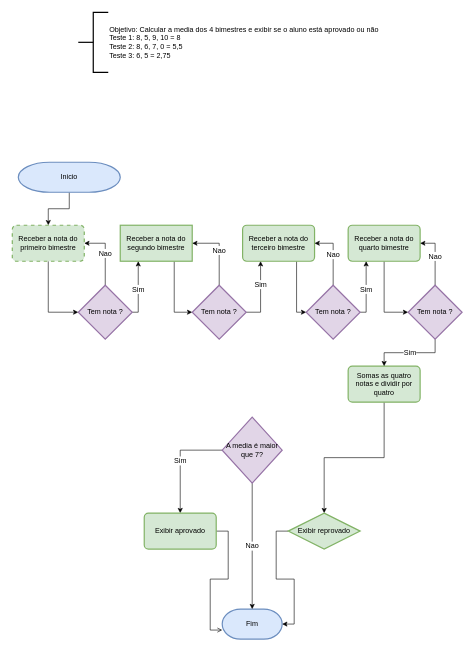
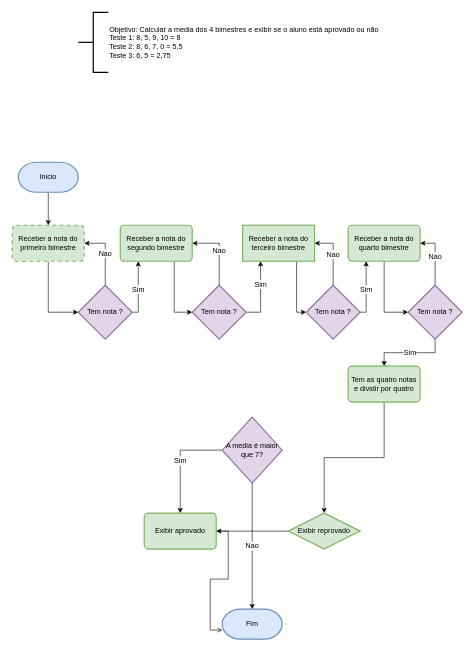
  <mxCell id="0" />
  <mxCell id="1" parent="0" />
  <mxCell id="2" value="" style="edgeStyle=orthogonalEdgeStyle;rounded=0;orthogonalLoop=1;jettySize=auto;html=1;" parent="1" source="3" target="7" edge="1"><mxGeometry relative="1" as="geometry" /></mxCell>
- <mxCell id="3" value="Inicio" style="strokeWidth=2;html=1;shape=mxgraph.flowchart.terminator;whiteSpace=wrap;fillColor=#dae8fc;strokeColor=#6c8ebf;" parent="1" vertex="1"><mxGeometry x="30" y="270" width="170" height="50" as="geometry" /></mxCell>
+ <mxCell id="3" value="Inicio" style="strokeWidth=2;html=1;shape=mxgraph.flowchart.terminator;whiteSpace=wrap;fillColor=#dae8fc;strokeColor=#6c8ebf;" parent="1" vertex="1"><mxGeometry x="30" y="270" width="100" height="50" as="geometry" /></mxCell>
  <mxCell id="4" value="Objetivo: Calcular a media dos 4 bimestres e exibir se o aluno está aprovado ou não&lt;br&gt;Teste 1: 8, 5, 9, 10 = 8&lt;br&gt;Teste 2: 8, 6, 7, 0 = 5,5&lt;br&gt;Teste 3: 6, 5 = 2,75&lt;br&gt;" style="strokeWidth=2;html=1;shape=mxgraph.flowchart.annotation_2;align=left;labelPosition=right;pointerEvents=1;" parent="1" vertex="1"><mxGeometry x="130" width="50" height="100" as="geometry" y="20" /></mxCell>
  <mxCell id="5" value="Fim" style="strokeWidth=2;html=1;shape=mxgraph.flowchart.terminator;whiteSpace=wrap;fillColor=#dae8fc;strokeColor=#6c8ebf;" parent="1" vertex="1"><mxGeometry x="370" y="1015" width="100" height="50" as="geometry" /></mxCell>
  <mxCell id="6" style="edgeStyle=orthogonalEdgeStyle;rounded=0;orthogonalLoop=1;jettySize=auto;html=1;entryX=0;entryY=0.5;entryDx=0;entryDy=0;entryPerimeter=0;fontSize=12;" edge="1" parent="1" source="7" target="27"><mxGeometry relative="1" as="geometry" /></mxCell>
  <mxCell id="7" value="Receber a nota do primeiro bimestre" style="rounded=1;whiteSpace=wrap;html=1;absoluteArcSize=1;arcSize=14;strokeWidth=2;fillColor=#d5e8d4;strokeColor=#82b366;dashed=1;" parent="1" vertex="1"><mxGeometry x="20" y="375" width="120" height="60" as="geometry" /></mxCell>
  <mxCell id="8" style="edgeStyle=orthogonalEdgeStyle;rounded=0;orthogonalLoop=1;jettySize=auto;html=1;entryX=0;entryY=0.5;entryDx=0;entryDy=0;entryPerimeter=0;fontSize=12;exitX=0.75;exitY=1;exitDx=0;exitDy=0;" edge="1" parent="1" source="9" target="30"><mxGeometry relative="1" as="geometry" /></mxCell>
- <mxCell id="9" value="Receber a nota do segundo bimestre" style="whiteSpace=wrap;html=1;absoluteArcSize=1;arcSize=14;strokeWidth=2;fillColor=#d5e8d4;strokeColor=#82b366;rounded=0;" parent="1" vertex="1"><mxGeometry x="200" y="375" width="120" height="60" as="geometry" /></mxCell>
+ <mxCell id="9" value="Receber a nota do segundo bimestre" style="rounded=1;whiteSpace=wrap;html=1;absoluteArcSize=1;arcSize=14;strokeWidth=2;fillColor=#d5e8d4;strokeColor=#82b366;" parent="1" vertex="1"><mxGeometry x="200" y="375" width="120" height="60" as="geometry" /></mxCell>
  <mxCell id="10" style="edgeStyle=orthogonalEdgeStyle;rounded=0;orthogonalLoop=1;jettySize=auto;html=1;entryX=0;entryY=0.5;entryDx=0;entryDy=0;entryPerimeter=0;fontSize=12;exitX=0.75;exitY=1;exitDx=0;exitDy=0;" edge="1" parent="1" source="11" target="33"><mxGeometry relative="1" as="geometry"><Array as="points"><mxPoint x="494" y="520" /></Array></mxGeometry></mxCell>
- <mxCell id="11" value="Receber a nota do terceiro bimestre" style="rounded=1;whiteSpace=wrap;html=1;absoluteArcSize=1;arcSize=14;strokeWidth=2;fillColor=#d5e8d4;strokeColor=#82b366;" parent="1" vertex="1"><mxGeometry x="404" y="375" width="120" height="60" as="geometry" /></mxCell>
+ <mxCell id="11" value="Receber a nota do terceiro bimestre" style="whiteSpace=wrap;html=1;absoluteArcSize=1;arcSize=14;strokeWidth=2;fillColor=#d5e8d4;strokeColor=#82b366;rounded=0;" parent="1" vertex="1"><mxGeometry x="404" y="375" width="120" height="60" as="geometry" /></mxCell>
  <mxCell id="12" style="edgeStyle=orthogonalEdgeStyle;rounded=0;orthogonalLoop=1;jettySize=auto;html=1;entryX=0;entryY=0.5;entryDx=0;entryDy=0;entryPerimeter=0;fontSize=12;" edge="1" parent="1" source="13" target="36"><mxGeometry relative="1" as="geometry" /></mxCell>
  <mxCell id="13" value="Receber a nota do quarto bimestre" style="rounded=1;whiteSpace=wrap;html=1;absoluteArcSize=1;arcSize=14;strokeWidth=2;fillColor=#d5e8d4;strokeColor=#82b366;" parent="1" vertex="1"><mxGeometry x="580" y="375" width="120" height="60" as="geometry" /></mxCell>
  <mxCell id="14" value="" style="edgeStyle=orthogonalEdgeStyle;rounded=0;orthogonalLoop=1;jettySize=auto;html=1;fontSize=12;" edge="1" parent="1" source="15" target="22"><mxGeometry relative="1" as="geometry" /></mxCell>
- <mxCell id="15" value="Somas as quatro notas e dividir por quatro" style="rounded=1;whiteSpace=wrap;html=1;absoluteArcSize=1;arcSize=14;strokeWidth=2;fillColor=#d5e8d4;strokeColor=#82b366;" parent="1" vertex="1"><mxGeometry x="580" y="610" width="120" height="60" as="geometry" /></mxCell>
+ <mxCell id="15" value="Tem as quatro notas e dividir por quatro" style="rounded=1;whiteSpace=wrap;html=1;absoluteArcSize=1;arcSize=14;strokeWidth=2;fillColor=#d5e8d4;strokeColor=#82b366;" parent="1" vertex="1"><mxGeometry x="580" y="610" width="120" height="60" as="geometry" /></mxCell>
  <mxCell id="16" value="" style="edgeStyle=orthogonalEdgeStyle;rounded=0;orthogonalLoop=1;jettySize=auto;html=1;" parent="1" edge="1"><mxGeometry relative="1" as="geometry"><mxPoint x="590" y="310" as="sourcePoint" /></mxGeometry></mxCell>
  <mxCell id="17" style="edgeStyle=orthogonalEdgeStyle;rounded=0;orthogonalLoop=1;jettySize=auto;html=1;entryX=0;entryY=0.5;entryDx=0;entryDy=0;" parent="1" edge="1"><mxGeometry relative="1" as="geometry"><mxPoint x="650" y="390" as="sourcePoint" /></mxGeometry></mxCell>
  <mxCell id="18" value="Sim" style="edgeStyle=orthogonalEdgeStyle;rounded=0;orthogonalLoop=1;jettySize=auto;html=1;entryX=0.5;entryY=0;entryDx=0;entryDy=0;fontSize=12;" edge="1" parent="1" source="20" target="24"><mxGeometry relative="1" as="geometry" /></mxCell>
  <mxCell id="19" value="Nao" style="edgeStyle=orthogonalEdgeStyle;rounded=0;orthogonalLoop=1;jettySize=auto;html=1;fontSize=12;" edge="1" parent="1" source="20" target="5"><mxGeometry relative="1" as="geometry" /></mxCell>
  <mxCell id="20" value="&lt;font style=&quot;font-size: 12px&quot;&gt;A media é maior que 7?&lt;/font&gt;" style="strokeWidth=2;html=1;shape=mxgraph.flowchart.decision;whiteSpace=wrap;fillColor=#e1d5e7;strokeColor=#9673a6;" vertex="1" parent="1"><mxGeometry x="370" y="695" width="100" height="110" as="geometry" /></mxCell>
- <mxCell id="21" style="edgeStyle=orthogonalEdgeStyle;rounded=0;orthogonalLoop=1;jettySize=auto;html=1;entryX=1;entryY=0.5;entryDx=0;entryDy=0;entryPerimeter=0;fontSize=12;" edge="1" parent="1" source="22" target="5"><mxGeometry relative="1" as="geometry" /></mxCell>
+ <mxCell id="21" style="edgeStyle=orthogonalEdgeStyle;rounded=0;orthogonalLoop=1;jettySize=auto;html=1;fontSize=12;" edge="1" parent="1" source="22" target="24"><mxGeometry relative="1" as="geometry" /></mxCell>
  <mxCell id="22" value="Exibir reprovado" style="rhombus;whiteSpace=wrap;html=1;absoluteArcSize=1;arcSize=14;strokeWidth=2;fillColor=#d5e8d4;strokeColor=#82b366;" vertex="1" parent="1"><mxGeometry x="480" y="855" width="120" height="60" as="geometry" /></mxCell>
  <mxCell id="23" style="edgeStyle=orthogonalEdgeStyle;rounded=0;orthogonalLoop=1;jettySize=auto;html=1;entryX=0;entryY=0.7;entryDx=0;entryDy=0;entryPerimeter=0;fontSize=12;endArrow=open;" edge="1" parent="1" source="24" target="5"><mxGeometry relative="1" as="geometry" /></mxCell>
  <mxCell id="24" value="Exibir aprovado" style="rounded=1;whiteSpace=wrap;html=1;absoluteArcSize=1;arcSize=14;strokeWidth=2;fillColor=#d5e8d4;strokeColor=#82b366;" vertex="1" parent="1"><mxGeometry x="240" y="855" width="120" height="60" as="geometry" /></mxCell>
  <mxCell id="25" value="Sim" style="edgeStyle=orthogonalEdgeStyle;rounded=0;orthogonalLoop=1;jettySize=auto;html=1;fontSize=12;entryX=0.25;entryY=1;entryDx=0;entryDy=0;" edge="1" parent="1" source="27" target="9"><mxGeometry relative="1" as="geometry"><mxPoint x="260" y="445" as="targetPoint" /><Array as="points"><mxPoint x="230" y="520" /></Array></mxGeometry></mxCell>
  <mxCell id="26" value="Nao" style="edgeStyle=orthogonalEdgeStyle;rounded=0;orthogonalLoop=1;jettySize=auto;html=1;entryX=1;entryY=0.5;entryDx=0;entryDy=0;fontSize=12;" edge="1" parent="1" source="27" target="7"><mxGeometry relative="1" as="geometry" /></mxCell>
  <mxCell id="27" value="&lt;font style=&quot;font-size: 12px&quot;&gt;Tem nota ?&lt;/font&gt;" style="strokeWidth=2;html=1;shape=mxgraph.flowchart.decision;whiteSpace=wrap;fillColor=#e1d5e7;strokeColor=#9673a6;" vertex="1" parent="1"><mxGeometry x="130" y="475" width="90" height="90" as="geometry" /></mxCell>
  <mxCell id="28" value="Nao" style="edgeStyle=orthogonalEdgeStyle;rounded=0;orthogonalLoop=1;jettySize=auto;html=1;entryX=1;entryY=0.5;entryDx=0;entryDy=0;fontSize=12;" edge="1" parent="1" source="30" target="9"><mxGeometry relative="1" as="geometry" /></mxCell>
  <mxCell id="29" value="Sim" style="edgeStyle=orthogonalEdgeStyle;rounded=0;orthogonalLoop=1;jettySize=auto;html=1;entryX=0.25;entryY=1;entryDx=0;entryDy=0;fontSize=12;exitX=1;exitY=0.5;exitDx=0;exitDy=0;exitPerimeter=0;" edge="1" parent="1" source="30" target="11"><mxGeometry x="0.281" relative="1" as="geometry"><Array as="points"><mxPoint x="434" y="520" /></Array><mxPoint as="offset" /></mxGeometry></mxCell>
  <mxCell id="30" value="&lt;font style=&quot;font-size: 12px&quot;&gt;Tem nota ?&lt;/font&gt;" style="strokeWidth=2;html=1;shape=mxgraph.flowchart.decision;whiteSpace=wrap;fillColor=#e1d5e7;strokeColor=#9673a6;" vertex="1" parent="1"><mxGeometry x="320" y="475" width="90" height="90" as="geometry" /></mxCell>
  <mxCell id="31" value="Nao" style="edgeStyle=orthogonalEdgeStyle;rounded=0;orthogonalLoop=1;jettySize=auto;html=1;entryX=1;entryY=0.5;entryDx=0;entryDy=0;fontSize=12;" edge="1" parent="1" source="33" target="11"><mxGeometry relative="1" as="geometry" /></mxCell>
  <mxCell id="32" value="Sim" style="edgeStyle=orthogonalEdgeStyle;rounded=0;orthogonalLoop=1;jettySize=auto;html=1;entryX=0.25;entryY=1;entryDx=0;entryDy=0;fontSize=12;" edge="1" parent="1" source="33" target="13"><mxGeometry relative="1" as="geometry"><Array as="points"><mxPoint x="610" y="520" /></Array></mxGeometry></mxCell>
  <mxCell id="33" value="&lt;font style=&quot;font-size: 12px&quot;&gt;Tem nota ?&lt;/font&gt;" style="strokeWidth=2;html=1;shape=mxgraph.flowchart.decision;whiteSpace=wrap;fillColor=#e1d5e7;strokeColor=#9673a6;" vertex="1" parent="1"><mxGeometry x="510" y="475" width="90" height="90" as="geometry" /></mxCell>
  <mxCell id="34" value="Nao" style="edgeStyle=orthogonalEdgeStyle;rounded=0;orthogonalLoop=1;jettySize=auto;html=1;entryX=1;entryY=0.5;entryDx=0;entryDy=0;fontSize=12;" edge="1" parent="1" source="36" target="13"><mxGeometry relative="1" as="geometry" /></mxCell>
  <mxCell id="35" value="Sim" style="edgeStyle=orthogonalEdgeStyle;rounded=0;orthogonalLoop=1;jettySize=auto;html=1;entryX=0.5;entryY=0;entryDx=0;entryDy=0;fontSize=12;" edge="1" parent="1" source="36" target="15"><mxGeometry relative="1" as="geometry" /></mxCell>
  <mxCell id="36" value="&lt;font style=&quot;font-size: 12px&quot;&gt;Tem nota ?&lt;/font&gt;" style="strokeWidth=2;html=1;shape=mxgraph.flowchart.decision;whiteSpace=wrap;fillColor=#e1d5e7;strokeColor=#9673a6;" vertex="1" parent="1"><mxGeometry x="680" y="475" width="90" height="90" as="geometry" /></mxCell>
